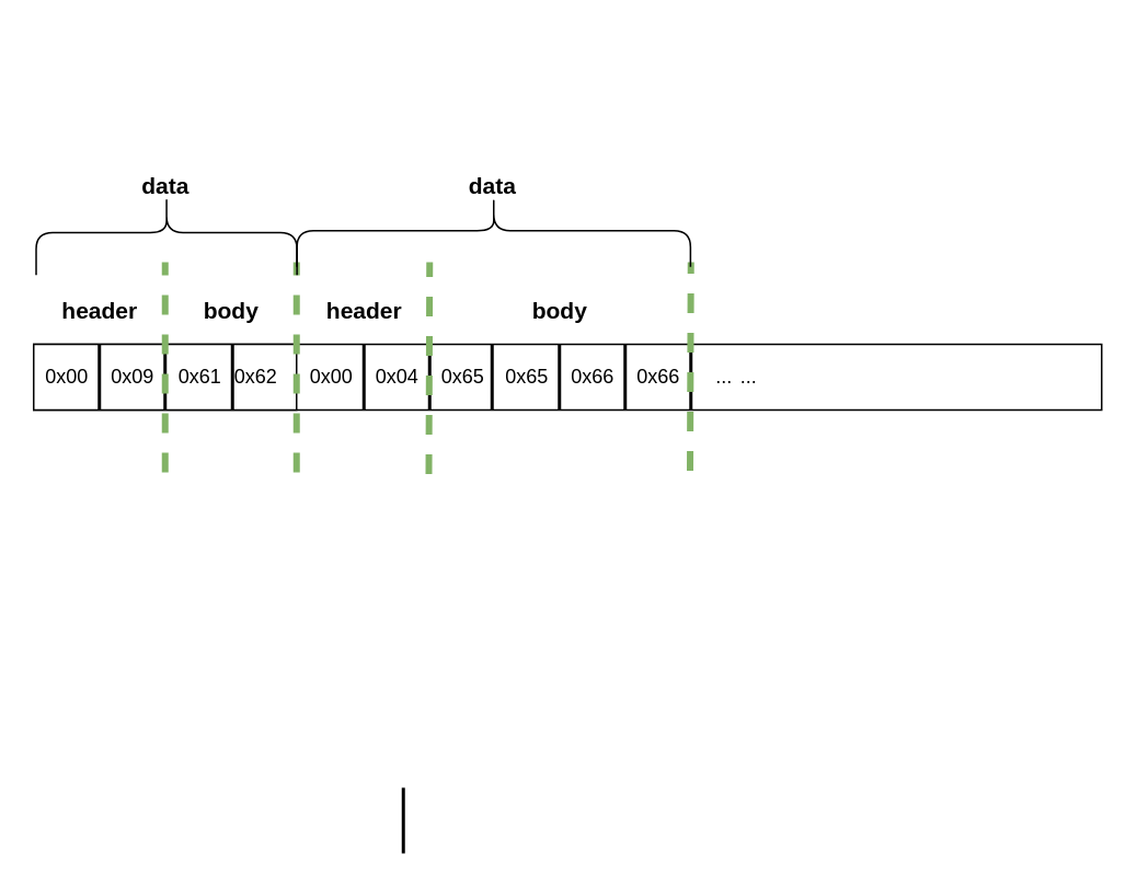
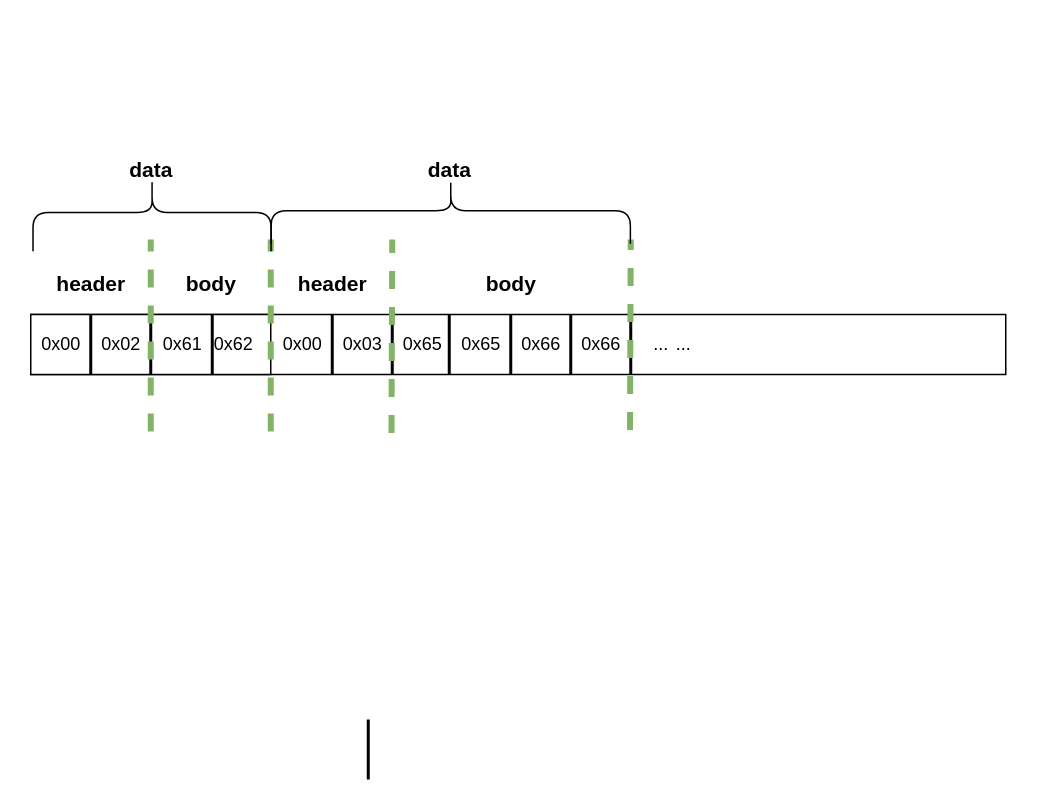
  <mxCell id="0" />
  <mxCell id="1" parent="0" />
  <mxCell id="2" value="" style="rounded=0;whiteSpace=wrap;html=1;strokeWidth=1;perimeterSpacing=1;shadow=0;glass=0;gradientColor=none;" parent="1" vertex="1"><mxGeometry x="20" y="209" width="650" height="40" as="geometry" /></mxCell>
  <mxCell id="3" value="" style="line;strokeWidth=2;direction=south;html=1;" parent="1" vertex="1"><mxGeometry x="216" y="209" width="10" height="40" as="geometry" /></mxCell>
  <mxCell id="4" value="" style="rounded=0;whiteSpace=wrap;html=1;shadow=0;glass=0;strokeWidth=1;" parent="1" vertex="1"><mxGeometry x="20" y="209" width="160" height="40" as="geometry" /></mxCell>
  <mxCell id="5" value="header" style="text;strokeColor=none;fillColor=none;html=1;fontSize=14;fontStyle=1;verticalAlign=middle;align=center;rounded=0;shadow=0;glass=0;" parent="1" vertex="1"><mxGeometry x="32.5" y="169" width="55" height="40" as="geometry" /></mxCell>
  <mxCell id="6" value="" style="line;strokeWidth=2;direction=south;html=1;" parent="1" vertex="1"><mxGeometry x="55" y="209" width="10" height="40" as="geometry" /></mxCell>
  <mxCell id="7" value="" style="line;strokeWidth=2;direction=south;html=1;" parent="1" vertex="1"><mxGeometry x="95" y="209" width="10" height="40" as="geometry" /></mxCell>
  <mxCell id="8" value="" style="line;strokeWidth=2;direction=south;html=1;" parent="1" vertex="1"><mxGeometry x="136" y="209" width="10" height="40" as="geometry" /></mxCell>
  <mxCell id="9" value="0x00" style="text;html=1;align=center;verticalAlign=middle;resizable=0;points=[];autosize=1;" parent="1" vertex="1"><mxGeometry x="20" y="219" width="40" height="20" as="geometry" /></mxCell>
- <mxCell id="10" value="0x09" style="text;html=1;align=center;verticalAlign=middle;resizable=0;points=[];autosize=1;" parent="1" vertex="1"><mxGeometry x="60" y="219" width="40" height="20" as="geometry" /></mxCell>
+ <mxCell id="10" value="0x02" style="text;html=1;align=center;verticalAlign=middle;resizable=0;points=[];autosize=1;" parent="1" vertex="1"><mxGeometry x="60" y="219" width="40" height="20" as="geometry" /></mxCell>
  <mxCell id="11" value="0x61" style="text;html=1;align=center;verticalAlign=middle;resizable=0;points=[];autosize=1;" parent="1" vertex="1"><mxGeometry x="101" y="219" width="40" height="20" as="geometry" /></mxCell>
  <mxCell id="12" value="0x62" style="text;html=1;align=center;verticalAlign=middle;resizable=0;points=[];autosize=1;" parent="1" vertex="1"><mxGeometry x="135" y="219" width="40" height="20" as="geometry" /></mxCell>
  <mxCell id="13" value="body" style="text;strokeColor=none;fillColor=none;html=1;fontSize=14;fontStyle=1;verticalAlign=middle;align=center;rounded=0;shadow=0;glass=0;" parent="1" vertex="1"><mxGeometry x="112" y="169" width="55" height="40" as="geometry" /></mxCell>
  <mxCell id="14" value="" style="endArrow=none;dashed=1;html=1;fillColor=#d5e8d4;strokeColor=#82b366;strokeWidth=4;" parent="1" edge="1"><mxGeometry width="50" height="50" relative="1" as="geometry"><mxPoint x="100" y="287" as="sourcePoint" /><mxPoint x="100" y="159" as="targetPoint" /></mxGeometry></mxCell>
  <mxCell id="15" value="" style="line;strokeWidth=2;direction=south;html=1;" parent="1" vertex="1"><mxGeometry x="256" y="209" width="10" height="40" as="geometry" /></mxCell>
  <mxCell id="16" value="" style="line;strokeWidth=2;direction=south;html=1;" parent="1" vertex="1"><mxGeometry x="240" y="479" width="10" height="40" as="geometry" /></mxCell>
  <mxCell id="17" value="" style="line;strokeWidth=2;direction=south;html=1;" parent="1" vertex="1"><mxGeometry x="294" y="209" width="10" height="40" as="geometry" /></mxCell>
  <mxCell id="18" value="" style="line;strokeWidth=2;direction=south;html=1;" parent="1" vertex="1"><mxGeometry x="335" y="209" width="10" height="40" as="geometry" /></mxCell>
  <mxCell id="19" value="" style="line;strokeWidth=2;direction=south;html=1;" parent="1" vertex="1"><mxGeometry x="375" y="209" width="10" height="40" as="geometry" /></mxCell>
  <mxCell id="20" value="" style="line;strokeWidth=2;direction=south;html=1;" parent="1" vertex="1"><mxGeometry x="415" y="209" width="10" height="40" as="geometry" /></mxCell>
  <mxCell id="21" value="" style="endArrow=none;dashed=1;html=1;fillColor=#d5e8d4;strokeColor=#82b366;strokeWidth=4;" parent="1" edge="1"><mxGeometry width="50" height="50" relative="1" as="geometry"><mxPoint x="180" y="287" as="sourcePoint" /><mxPoint x="180" y="159" as="targetPoint" /></mxGeometry></mxCell>
  <mxCell id="22" value="" style="endArrow=none;dashed=1;html=1;fillColor=#d5e8d4;strokeColor=#82b366;strokeWidth=4;" parent="1" edge="1"><mxGeometry width="50" height="50" relative="1" as="geometry"><mxPoint x="260.5" y="288" as="sourcePoint" /><mxPoint x="261" y="159" as="targetPoint" /></mxGeometry></mxCell>
  <mxCell id="23" value="" style="endArrow=none;dashed=1;html=1;fillColor=#d5e8d4;strokeColor=#82b366;strokeWidth=4;" parent="1" edge="1"><mxGeometry width="50" height="50" relative="1" as="geometry"><mxPoint x="419.5" y="286" as="sourcePoint" /><mxPoint x="420" y="159" as="targetPoint" /></mxGeometry></mxCell>
  <mxCell id="24" value="0x00" style="text;html=1;align=center;verticalAlign=middle;resizable=0;points=[];autosize=1;" parent="1" vertex="1"><mxGeometry x="181" y="219" width="40" height="20" as="geometry" /></mxCell>
- <mxCell id="25" value="0x04" style="text;html=1;align=center;verticalAlign=middle;resizable=0;points=[];autosize=1;" parent="1" vertex="1"><mxGeometry x="221" y="219" width="40" height="20" as="geometry" /></mxCell>
+ <mxCell id="25" value="0x03" style="text;html=1;align=center;verticalAlign=middle;resizable=0;points=[];autosize=1;" parent="1" vertex="1"><mxGeometry x="221" y="219" width="40" height="20" as="geometry" /></mxCell>
  <mxCell id="26" value="0x65" style="text;html=1;align=center;verticalAlign=middle;resizable=0;points=[];autosize=1;" parent="1" vertex="1"><mxGeometry x="261" y="219" width="40" height="20" as="geometry" /></mxCell>
  <mxCell id="27" value="0x65" style="text;html=1;align=center;verticalAlign=middle;resizable=0;points=[];autosize=1;" parent="1" vertex="1"><mxGeometry x="300" y="219" width="40" height="20" as="geometry" /></mxCell>
  <mxCell id="28" value="0x66" style="text;html=1;align=center;verticalAlign=middle;resizable=0;points=[];autosize=1;" parent="1" vertex="1"><mxGeometry x="340" y="219" width="40" height="20" as="geometry" /></mxCell>
  <mxCell id="29" value="0x66" style="text;html=1;align=center;verticalAlign=middle;resizable=0;points=[];autosize=1;" parent="1" vertex="1"><mxGeometry x="380" y="219" width="40" height="20" as="geometry" /></mxCell>
  <mxCell id="30" value="header" style="text;strokeColor=none;fillColor=none;html=1;fontSize=14;fontStyle=1;verticalAlign=middle;align=center;rounded=0;shadow=0;glass=0;" parent="1" vertex="1"><mxGeometry x="193.5" y="169" width="55" height="40" as="geometry" /></mxCell>
  <mxCell id="31" value="body" style="text;strokeColor=none;fillColor=none;html=1;fontSize=14;fontStyle=1;verticalAlign=middle;align=center;rounded=0;shadow=0;glass=0;" parent="1" vertex="1"><mxGeometry x="312.5" y="169" width="55" height="40" as="geometry" /></mxCell>
  <mxCell id="32" value="..." style="text;html=1;align=center;verticalAlign=middle;resizable=0;points=[];autosize=1;strokeWidth=16;fontsize:16px;" parent="1" vertex="1"><mxGeometry x="425" y="219" width="30" height="20" as="geometry" /></mxCell>
  <mxCell id="33" value="..." style="text;html=1;align=center;verticalAlign=middle;resizable=0;points=[];autosize=1;strokeWidth=16;fontsize:16px;" parent="1" vertex="1"><mxGeometry x="440" y="219" width="30" height="20" as="geometry" /></mxCell>
  <mxCell id="34" value="" style="shape=curlyBracket;whiteSpace=wrap;html=1;rounded=1;rotation=90;size=0.482;" vertex="1" parent="1"><mxGeometry x="76" y="62.5" width="49.75" height="158.75" as="geometry" /></mxCell>
  <mxCell id="35" value="" style="shape=curlyBracket;whiteSpace=wrap;html=1;rounded=1;rotation=90;size=0.5;" vertex="1" parent="1"><mxGeometry x="278" y="20" width="44" height="239.5" as="geometry" /></mxCell>
  <mxCell id="36" value="data" style="text;strokeColor=none;fillColor=none;html=1;fontSize=14;fontStyle=1;verticalAlign=middle;align=center;rounded=0;shadow=0;glass=0;" vertex="1" parent="1"><mxGeometry x="72.75" y="93" width="55" height="40" as="geometry" /></mxCell>
  <mxCell id="37" value="data" style="text;strokeColor=none;fillColor=none;html=1;fontSize=14;fontStyle=1;verticalAlign=middle;align=center;rounded=0;shadow=0;glass=0;" vertex="1" parent="1"><mxGeometry x="271.5" y="93" width="55" height="40" as="geometry" /></mxCell>
